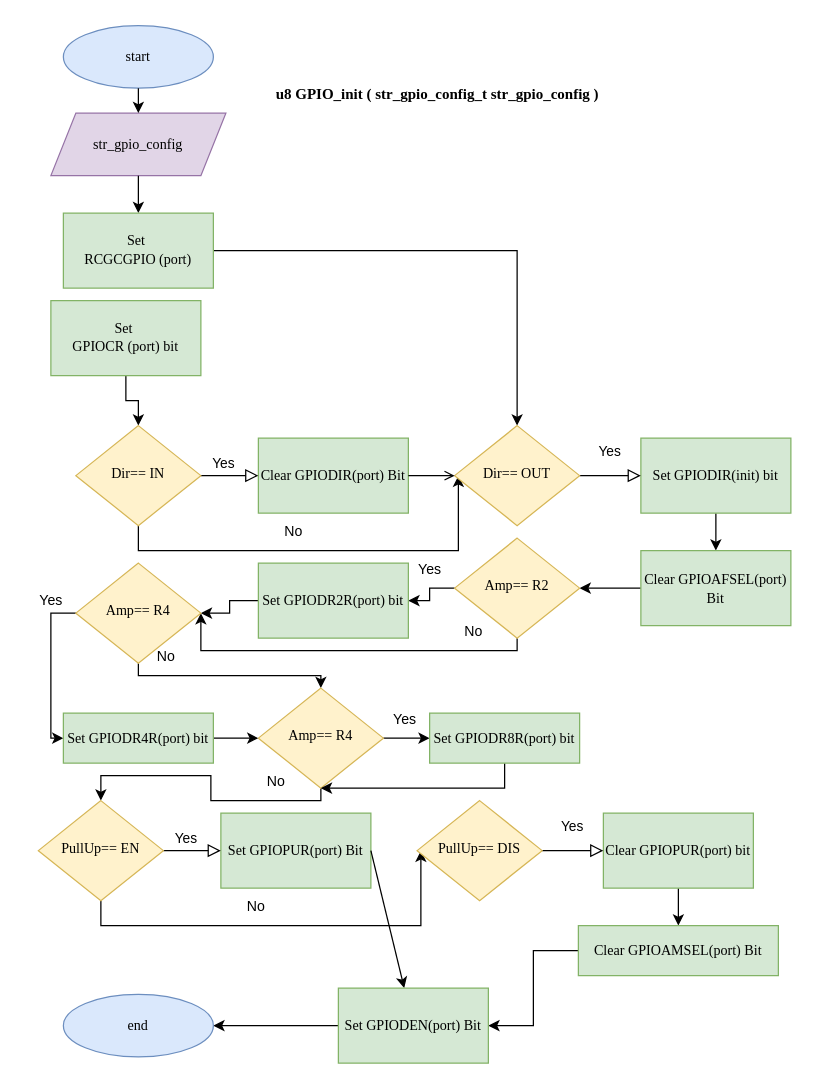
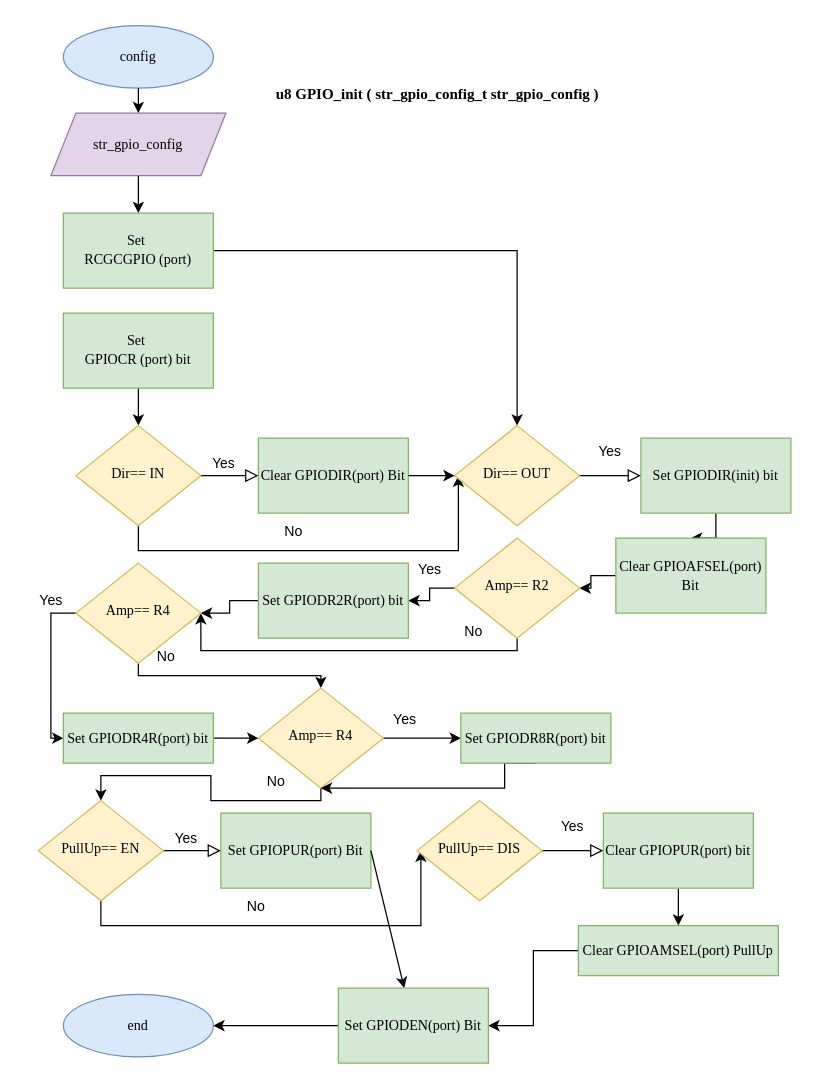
  <mxCell id="0" />
  <mxCell id="1" parent="0" />
  <mxCell id="2" value="&lt;font face=&quot;calibri&quot; style=&quot;font-size: 11.29px;&quot;&gt;str_gpio_config&lt;/font&gt;" style="shape=parallelogram;perimeter=parallelogramPerimeter;whiteSpace=wrap;html=1;fixedSize=1;fillColor=#e1d5e7;strokeColor=#9673a6;" vertex="1" parent="1"><mxGeometry x="40" y="90" width="140" height="50" as="geometry" /></mxCell>
- <mxCell id="3" value="&lt;font style=&quot;font-size: 11.29px;&quot; face=&quot;calibri&quot;&gt;start&lt;/font&gt;" style="ellipse;whiteSpace=wrap;html=1;fillColor=#dae8fc;strokeColor=#6c8ebf;" vertex="1" parent="1"><mxGeometry x="50" y="20" width="120" height="50" as="geometry" /></mxCell>
+ <mxCell id="3" value="&lt;font style=&quot;font-size: 11.29px;&quot; face=&quot;calibri&quot;&gt;config&lt;/font&gt;" style="ellipse;whiteSpace=wrap;html=1;fillColor=#dae8fc;strokeColor=#6c8ebf;" vertex="1" parent="1"><mxGeometry x="50" y="20" width="120" height="50" as="geometry" /></mxCell>
  <mxCell id="4" value="" style="endArrow=classic;html=1;rounded=0;exitX=0.5;exitY=1;exitDx=0;exitDy=0;entryX=0.5;entryY=0;entryDx=0;entryDy=0;" edge="1" parent="1" source="2" target="8"><mxGeometry width="50" height="50" relative="1" as="geometry"><mxPoint x="-300" y="390" as="sourcePoint" /><mxPoint x="110" y="230" as="targetPoint" /></mxGeometry></mxCell>
  <mxCell id="5" value="" style="endArrow=classic;html=1;rounded=0;exitX=0.5;exitY=1;exitDx=0;exitDy=0;entryX=0.5;entryY=0;entryDx=0;entryDy=0;" edge="1" parent="1" source="3" target="2"><mxGeometry width="50" height="50" relative="1" as="geometry"><mxPoint x="280" y="270" as="sourcePoint" /><mxPoint x="330" y="220" as="targetPoint" /></mxGeometry></mxCell>
  <mxCell id="6" value="&lt;font face=&quot;calibri&quot;&gt;&lt;b&gt;u8 GPIO_init ( str_gpio_config_t str_gpio_config )&lt;/b&gt;&lt;/font&gt;" style="text;html=1;align=center;verticalAlign=middle;resizable=0;points=[];autosize=1;strokeColor=none;fillColor=none;" vertex="1" parent="1"><mxGeometry x="214" y="60" width="270" height="30" as="geometry" /></mxCell>
  <mxCell id="7" value="" style="edgeStyle=orthogonalEdgeStyle;rounded=0;orthogonalLoop=1;jettySize=auto;html=1;" edge="1" parent="1" source="8" target="18"><mxGeometry relative="1" as="geometry" /></mxCell>
  <mxCell id="8" value="&lt;div style=&quot;font-size: 11.29px;&quot;&gt;&lt;font style=&quot;font-size: 11.29px;&quot; face=&quot;calibri&quot;&gt;Set&amp;nbsp;&lt;/font&gt;&lt;/div&gt;&lt;font style=&quot;font-size: 11.29px;&quot; face=&quot;calibri&quot;&gt;&lt;font style=&quot;font-size: 11.29px;&quot;&gt;RCGCGPIO (port)&lt;/font&gt;&lt;br&gt;&lt;/font&gt;" style="rounded=0;whiteSpace=wrap;html=1;fillColor=#d5e8d4;strokeColor=#82b366;" vertex="1" parent="1"><mxGeometry x="50" y="170" width="120" height="60" as="geometry" /></mxCell>
  <mxCell id="9" value="" style="edgeStyle=orthogonalEdgeStyle;rounded=0;orthogonalLoop=1;jettySize=auto;html=1;" edge="1" parent="1" source="10" target="14"><mxGeometry relative="1" as="geometry" /></mxCell>
- <mxCell id="10" value="&lt;div style=&quot;font-size: 11.29px;&quot;&gt;&lt;font style=&quot;font-size: 11.29px;&quot; face=&quot;calibri&quot;&gt;Set&amp;nbsp;&lt;/font&gt;&lt;/div&gt;&lt;font style=&quot;font-size: 11.29px;&quot; face=&quot;calibri&quot;&gt;&lt;font style=&quot;font-size: 11.29px;&quot;&gt;GPIOCR (port) bit&lt;/font&gt;&lt;br&gt;&lt;/font&gt;" style="rounded=0;whiteSpace=wrap;html=1;fillColor=#d5e8d4;strokeColor=#82b366;" vertex="1" parent="1"><mxGeometry x="40" y="240" width="120" height="60" as="geometry" /></mxCell>
+ <mxCell id="10" value="&lt;div style=&quot;font-size: 11.29px;&quot;&gt;&lt;font style=&quot;font-size: 11.29px;&quot; face=&quot;calibri&quot;&gt;Set&amp;nbsp;&lt;/font&gt;&lt;/div&gt;&lt;font style=&quot;font-size: 11.29px;&quot; face=&quot;calibri&quot;&gt;&lt;font style=&quot;font-size: 11.29px;&quot;&gt;GPIOCR (port) bit&lt;/font&gt;&lt;br&gt;&lt;/font&gt;" style="rounded=0;whiteSpace=wrap;html=1;fillColor=#d5e8d4;strokeColor=#82b366;" vertex="1" parent="1"><mxGeometry x="50" y="250" width="120" height="60" as="geometry" /></mxCell>
  <mxCell id="11" value="&lt;div style=&quot;&quot;&gt;&lt;font style=&quot;font-size: 11.29px;&quot; face=&quot;calibri&quot;&gt;Clear GPIODIR(port) Bit&lt;/font&gt;&lt;/div&gt;" style="rounded=0;whiteSpace=wrap;html=1;fillColor=#d5e8d4;strokeColor=#82b366;" vertex="1" parent="1"><mxGeometry x="206" y="350" width="120" height="60" as="geometry" /></mxCell>
  <mxCell id="12" value="" style="endArrow=classic;html=1;rounded=0;exitX=0.5;exitY=1;exitDx=0;exitDy=0;" edge="1" parent="1" source="14"><mxGeometry width="50" height="50" relative="1" as="geometry"><mxPoint x="106" y="430" as="sourcePoint" /><mxPoint x="366" y="380" as="targetPoint" /><Array as="points"><mxPoint x="110" y="440" /><mxPoint x="186" y="440" /><mxPoint x="290" y="440" /><mxPoint x="366" y="440" /></Array></mxGeometry></mxCell>
  <mxCell id="13" value="Yes" style="rounded=0;html=1;jettySize=auto;orthogonalLoop=1;fontSize=11;endArrow=block;endFill=0;endSize=8;strokeWidth=1;shadow=0;labelBackgroundColor=none;edgeStyle=orthogonalEdgeStyle;exitX=1;exitY=0.5;exitDx=0;exitDy=0;" edge="1" parent="1" source="14"><mxGeometry x="-0.217" y="10" relative="1" as="geometry"><mxPoint as="offset" /><mxPoint x="206" y="380" as="targetPoint" /></mxGeometry></mxCell>
  <mxCell id="14" value="&lt;font face=&quot;calibri&quot; style=&quot;font-size: 11.29px;&quot;&gt;Dir== IN&lt;/font&gt;" style="rhombus;whiteSpace=wrap;html=1;shadow=0;fontFamily=Helvetica;fontSize=12;align=center;strokeWidth=1;spacing=6;spacingTop=-4;fillColor=#fff2cc;strokeColor=#d6b656;" vertex="1" parent="1"><mxGeometry x="60" y="340" width="100" height="80" as="geometry" /></mxCell>
  <mxCell id="15" value="" style="edgeStyle=orthogonalEdgeStyle;rounded=0;orthogonalLoop=1;jettySize=auto;html=1;" edge="1" parent="1" source="16" target="22"><mxGeometry relative="1" as="geometry" /></mxCell>
  <mxCell id="16" value="&lt;div style=&quot;&quot;&gt;&lt;font style=&quot;font-size: 11.29px;&quot; face=&quot;calibri&quot;&gt;Set GPIODIR(init) bit&lt;/font&gt;&lt;br&gt;&lt;/div&gt;" style="rounded=0;whiteSpace=wrap;html=1;fillColor=#d5e8d4;strokeColor=#82b366;" vertex="1" parent="1"><mxGeometry x="512" y="350" width="120" height="60" as="geometry" /></mxCell>
  <mxCell id="17" value="Yes" style="rounded=0;html=1;jettySize=auto;orthogonalLoop=1;fontSize=11;endArrow=block;endFill=0;endSize=8;strokeWidth=1;shadow=0;labelBackgroundColor=none;edgeStyle=orthogonalEdgeStyle;exitX=1;exitY=0.5;exitDx=0;exitDy=0;" edge="1" parent="1" source="18"><mxGeometry y="20" relative="1" as="geometry"><mxPoint as="offset" /><mxPoint x="512" y="380" as="targetPoint" /></mxGeometry></mxCell>
  <mxCell id="18" value="&lt;font face=&quot;calibri&quot; style=&quot;font-size: 11.29px;&quot;&gt;Dir== OUT&lt;/font&gt;" style="rhombus;whiteSpace=wrap;html=1;shadow=0;fontFamily=Helvetica;fontSize=12;align=center;strokeWidth=1;spacing=6;spacingTop=-4;fillColor=#fff2cc;strokeColor=#d6b656;" vertex="1" parent="1"><mxGeometry x="363" y="340" width="100" height="80" as="geometry" /></mxCell>
- <mxCell id="19" value="" style="endArrow=open;html=1;rounded=0;entryX=0;entryY=0.5;entryDx=0;entryDy=0;exitX=1;exitY=0.5;exitDx=0;exitDy=0;" edge="1" parent="1" source="11" target="18"><mxGeometry width="50" height="50" relative="1" as="geometry"><mxPoint x="266" y="420" as="sourcePoint" /><mxPoint x="316" y="370" as="targetPoint" /></mxGeometry></mxCell>
+ <mxCell id="19" value="" style="endArrow=classic;html=1;rounded=0;entryX=0;entryY=0.5;entryDx=0;entryDy=0;exitX=1;exitY=0.5;exitDx=0;exitDy=0;" edge="1" parent="1" source="11" target="18"><mxGeometry width="50" height="50" relative="1" as="geometry"><mxPoint x="266" y="420" as="sourcePoint" /><mxPoint x="316" y="370" as="targetPoint" /></mxGeometry></mxCell>
  <mxCell id="20" value="&lt;font style=&quot;font-size: 11.29px;&quot;&gt;No&lt;/font&gt;" style="text;html=1;align=center;verticalAlign=middle;resizable=0;points=[];autosize=1;strokeColor=none;fillColor=none;" vertex="1" parent="1"><mxGeometry x="214" y="410" width="40" height="30" as="geometry" /></mxCell>
  <mxCell id="21" value="" style="edgeStyle=orthogonalEdgeStyle;rounded=0;orthogonalLoop=1;jettySize=auto;html=1;" edge="1" parent="1" source="22" target="25"><mxGeometry relative="1" as="geometry" /></mxCell>
- <mxCell id="22" value="&lt;div style=&quot;&quot;&gt;&lt;font style=&quot;font-size: 11.29px;&quot; face=&quot;calibri&quot;&gt;Clear GPIOAFSEL(port) Bit&lt;/font&gt;&lt;/div&gt;" style="rounded=0;whiteSpace=wrap;html=1;fillColor=#d5e8d4;strokeColor=#82b366;" vertex="1" parent="1"><mxGeometry x="512" y="440" width="120" height="60" as="geometry" /></mxCell>
+ <mxCell id="22" value="&lt;div style=&quot;&quot;&gt;&lt;font style=&quot;font-size: 11.29px;&quot; face=&quot;calibri&quot;&gt;Clear GPIOAFSEL(port) Bit&lt;/font&gt;&lt;/div&gt;" style="rounded=0;whiteSpace=wrap;html=1;fillColor=#d5e8d4;strokeColor=#82b366;" vertex="1" parent="1"><mxGeometry x="492" y="430" width="120" height="60" as="geometry" /></mxCell>
  <mxCell id="23" style="edgeStyle=orthogonalEdgeStyle;rounded=0;orthogonalLoop=1;jettySize=auto;html=1;entryX=1;entryY=0.5;entryDx=0;entryDy=0;" edge="1" parent="1" source="25" target="27"><mxGeometry relative="1" as="geometry" /></mxCell>
  <mxCell id="24" style="edgeStyle=orthogonalEdgeStyle;rounded=0;orthogonalLoop=1;jettySize=auto;html=1;exitX=0.5;exitY=1;exitDx=0;exitDy=0;entryX=1;entryY=0.5;entryDx=0;entryDy=0;" edge="1" parent="1" source="25" target="31"><mxGeometry relative="1" as="geometry"><mxPoint x="160" y="550" as="targetPoint" /><Array as="points"><mxPoint x="413" y="520" /><mxPoint x="160" y="520" /></Array></mxGeometry></mxCell>
  <mxCell id="25" value="&lt;font face=&quot;calibri&quot; style=&quot;font-size: 11.29px;&quot;&gt;Amp== R2&lt;/font&gt;" style="rhombus;whiteSpace=wrap;html=1;shadow=0;fontFamily=Helvetica;fontSize=12;align=center;strokeWidth=1;spacing=6;spacingTop=-4;fillColor=#fff2cc;strokeColor=#d6b656;" vertex="1" parent="1"><mxGeometry x="363" y="430" width="100" height="80" as="geometry" /></mxCell>
  <mxCell id="26" style="edgeStyle=orthogonalEdgeStyle;rounded=0;orthogonalLoop=1;jettySize=auto;html=1;entryX=1;entryY=0.5;entryDx=0;entryDy=0;" edge="1" parent="1" source="27" target="31"><mxGeometry relative="1" as="geometry" /></mxCell>
  <mxCell id="27" value="&lt;div style=&quot;&quot;&gt;&lt;font style=&quot;font-size: 11.29px;&quot; face=&quot;calibri&quot;&gt;Set GPIODR2R(port) bit&lt;/font&gt;&lt;br&gt;&lt;/div&gt;" style="rounded=0;whiteSpace=wrap;html=1;fillColor=#d5e8d4;strokeColor=#82b366;" vertex="1" parent="1"><mxGeometry x="206" y="450" width="120" height="60" as="geometry" /></mxCell>
  <mxCell id="28" value="&lt;font style=&quot;font-size: 11.29px;&quot;&gt;Yes&lt;/font&gt;" style="text;html=1;align=center;verticalAlign=middle;resizable=0;points=[];autosize=1;strokeColor=none;fillColor=none;" vertex="1" parent="1"><mxGeometry x="323" y="440" width="40" height="30" as="geometry" /></mxCell>
  <mxCell id="29" style="edgeStyle=orthogonalEdgeStyle;rounded=0;orthogonalLoop=1;jettySize=auto;html=1;exitX=0;exitY=0.5;exitDx=0;exitDy=0;entryX=0;entryY=0.5;entryDx=0;entryDy=0;" edge="1" parent="1" source="31" target="34"><mxGeometry relative="1" as="geometry" /></mxCell>
  <mxCell id="30" style="edgeStyle=orthogonalEdgeStyle;rounded=0;orthogonalLoop=1;jettySize=auto;html=1;" edge="1" parent="1" source="31" target="37"><mxGeometry relative="1" as="geometry"><Array as="points"><mxPoint x="110" y="540" /><mxPoint x="256" y="540" /></Array></mxGeometry></mxCell>
  <mxCell id="31" value="&lt;font face=&quot;calibri&quot; style=&quot;font-size: 11.29px;&quot;&gt;Amp== R4&lt;/font&gt;" style="rhombus;whiteSpace=wrap;html=1;shadow=0;fontFamily=Helvetica;fontSize=12;align=center;strokeWidth=1;spacing=6;spacingTop=-4;fillColor=#fff2cc;strokeColor=#d6b656;" vertex="1" parent="1"><mxGeometry x="60" y="450" width="100" height="80" as="geometry" /></mxCell>
  <mxCell id="32" value="&lt;font style=&quot;font-size: 11.29px;&quot;&gt;No&lt;/font&gt;" style="text;html=1;align=center;verticalAlign=middle;resizable=0;points=[];autosize=1;strokeColor=none;fillColor=none;" vertex="1" parent="1"><mxGeometry x="358" y="490" width="40" height="30" as="geometry" /></mxCell>
  <mxCell id="33" value="" style="edgeStyle=orthogonalEdgeStyle;rounded=0;orthogonalLoop=1;jettySize=auto;html=1;" edge="1" parent="1" source="34" target="37"><mxGeometry relative="1" as="geometry" /></mxCell>
  <mxCell id="34" value="&lt;div style=&quot;&quot;&gt;&lt;font style=&quot;font-size: 11.29px;&quot; face=&quot;calibri&quot;&gt;Set GPIODR4R(port) bit&lt;/font&gt;&lt;br&gt;&lt;/div&gt;" style="rounded=0;whiteSpace=wrap;html=1;fillColor=#d5e8d4;strokeColor=#82b366;" vertex="1" parent="1"><mxGeometry x="50" y="570" width="120" height="40" as="geometry" /></mxCell>
  <mxCell id="35" value="" style="edgeStyle=orthogonalEdgeStyle;rounded=0;orthogonalLoop=1;jettySize=auto;html=1;" edge="1" parent="1" source="37" target="41"><mxGeometry relative="1" as="geometry" /></mxCell>
  <mxCell id="36" style="edgeStyle=orthogonalEdgeStyle;rounded=0;orthogonalLoop=1;jettySize=auto;html=1;exitX=0.5;exitY=1;exitDx=0;exitDy=0;entryX=0.5;entryY=0;entryDx=0;entryDy=0;" edge="1" parent="1" source="37" target="46"><mxGeometry relative="1" as="geometry"><Array as="points"><mxPoint x="256" y="640" /><mxPoint x="168" y="640" /><mxPoint x="168" y="620" /><mxPoint x="80" y="620" /></Array></mxGeometry></mxCell>
  <mxCell id="37" value="&lt;font face=&quot;calibri&quot; style=&quot;font-size: 11.29px;&quot;&gt;Amp== R4&lt;/font&gt;" style="rhombus;whiteSpace=wrap;html=1;shadow=0;fontFamily=Helvetica;fontSize=12;align=center;strokeWidth=1;spacing=6;spacingTop=-4;fillColor=#fff2cc;strokeColor=#d6b656;" vertex="1" parent="1"><mxGeometry x="206" y="550" width="100" height="80" as="geometry" /></mxCell>
  <mxCell id="38" value="&lt;font style=&quot;font-size: 11.29px;&quot;&gt;No&lt;/font&gt;" style="text;html=1;align=center;verticalAlign=middle;resizable=0;points=[];autosize=1;strokeColor=none;fillColor=none;" vertex="1" parent="1"><mxGeometry x="112" y="510" width="40" height="30" as="geometry" /></mxCell>
  <mxCell id="39" value="&lt;font style=&quot;font-size: 11.29px;&quot;&gt;Yes&lt;/font&gt;" style="text;html=1;align=center;verticalAlign=middle;resizable=0;points=[];autosize=1;strokeColor=none;fillColor=none;" vertex="1" parent="1"><mxGeometry x="20" y="465" width="40" height="30" as="geometry" /></mxCell>
  <mxCell id="40" style="edgeStyle=orthogonalEdgeStyle;rounded=0;orthogonalLoop=1;jettySize=auto;html=1;exitX=0.5;exitY=1;exitDx=0;exitDy=0;entryX=0.5;entryY=1;entryDx=0;entryDy=0;" edge="1" parent="1" source="41" target="37"><mxGeometry relative="1" as="geometry"><mxPoint x="260" y="640" as="targetPoint" /><Array as="points"><mxPoint x="403" y="630" /></Array></mxGeometry></mxCell>
- <mxCell id="41" value="&lt;div style=&quot;&quot;&gt;&lt;font style=&quot;font-size: 11.29px;&quot; face=&quot;calibri&quot;&gt;Set GPIODR8R(port) bit&lt;/font&gt;&lt;br&gt;&lt;/div&gt;" style="rounded=0;whiteSpace=wrap;html=1;fillColor=#d5e8d4;strokeColor=#82b366;" vertex="1" parent="1"><mxGeometry x="343" y="570" width="120" height="40" as="geometry" /></mxCell>
+ <mxCell id="41" value="&lt;div style=&quot;&quot;&gt;&lt;font style=&quot;font-size: 11.29px;&quot; face=&quot;calibri&quot;&gt;Set GPIODR8R(port) bit&lt;/font&gt;&lt;br&gt;&lt;/div&gt;" style="rounded=0;whiteSpace=wrap;html=1;fillColor=#d5e8d4;strokeColor=#82b366;" vertex="1" parent="1"><mxGeometry x="368" y="570" width="120" height="40" as="geometry" /></mxCell>
  <mxCell id="42" value="&lt;font style=&quot;font-size: 11.29px;&quot;&gt;Yes&lt;/font&gt;" style="text;html=1;align=center;verticalAlign=middle;resizable=0;points=[];autosize=1;strokeColor=none;fillColor=none;" vertex="1" parent="1"><mxGeometry x="303" y="560" width="40" height="30" as="geometry" /></mxCell>
  <mxCell id="43" value="&lt;div style=&quot;&quot;&gt;&lt;font style=&quot;font-size: 11.29px;&quot; face=&quot;calibri&quot;&gt;Set GPIOPUR(port) Bit&lt;/font&gt;&lt;/div&gt;" style="rounded=0;whiteSpace=wrap;html=1;fillColor=#d5e8d4;strokeColor=#82b366;" vertex="1" parent="1"><mxGeometry x="176" y="650" width="120" height="60" as="geometry" /></mxCell>
  <mxCell id="44" value="" style="endArrow=classic;html=1;rounded=0;exitX=0.5;exitY=1;exitDx=0;exitDy=0;" edge="1" parent="1" source="46"><mxGeometry width="50" height="50" relative="1" as="geometry"><mxPoint x="76" y="730" as="sourcePoint" /><mxPoint x="336" y="680" as="targetPoint" /><Array as="points"><mxPoint x="80" y="740" /><mxPoint x="156" y="740" /><mxPoint x="260" y="740" /><mxPoint x="336" y="740" /></Array></mxGeometry></mxCell>
  <mxCell id="45" value="Yes" style="rounded=0;html=1;jettySize=auto;orthogonalLoop=1;fontSize=11;endArrow=block;endFill=0;endSize=8;strokeWidth=1;shadow=0;labelBackgroundColor=none;edgeStyle=orthogonalEdgeStyle;exitX=1;exitY=0.5;exitDx=0;exitDy=0;" edge="1" parent="1" source="46"><mxGeometry x="-0.217" y="10" relative="1" as="geometry"><mxPoint as="offset" /><mxPoint x="176" y="680" as="targetPoint" /></mxGeometry></mxCell>
  <mxCell id="46" value="&lt;font face=&quot;calibri&quot; style=&quot;font-size: 11.29px;&quot;&gt;PullUp== EN&lt;/font&gt;" style="rhombus;whiteSpace=wrap;html=1;shadow=0;fontFamily=Helvetica;fontSize=12;align=center;strokeWidth=1;spacing=6;spacingTop=-4;fillColor=#fff2cc;strokeColor=#d6b656;" vertex="1" parent="1"><mxGeometry x="30" y="640" width="100" height="80" as="geometry" /></mxCell>
  <mxCell id="47" value="" style="edgeStyle=orthogonalEdgeStyle;rounded=0;orthogonalLoop=1;jettySize=auto;html=1;entryX=0.5;entryY=0;entryDx=0;entryDy=0;" edge="1" parent="1" source="48" target="55"><mxGeometry relative="1" as="geometry"><mxPoint x="542" y="740" as="targetPoint" /></mxGeometry></mxCell>
  <mxCell id="48" value="&lt;div style=&quot;&quot;&gt;&lt;font style=&quot;font-size: 11.29px;&quot; face=&quot;calibri&quot;&gt;Clear GPIOPUR(port) bit&lt;/font&gt;&lt;br&gt;&lt;/div&gt;" style="rounded=0;whiteSpace=wrap;html=1;fillColor=#d5e8d4;strokeColor=#82b366;" vertex="1" parent="1"><mxGeometry x="482" y="650" width="120" height="60" as="geometry" /></mxCell>
  <mxCell id="49" value="Yes" style="rounded=0;html=1;jettySize=auto;orthogonalLoop=1;fontSize=11;endArrow=block;endFill=0;endSize=8;strokeWidth=1;shadow=0;labelBackgroundColor=none;edgeStyle=orthogonalEdgeStyle;exitX=1;exitY=0.5;exitDx=0;exitDy=0;" edge="1" parent="1" source="50"><mxGeometry y="20" relative="1" as="geometry"><mxPoint as="offset" /><mxPoint x="482" y="680" as="targetPoint" /></mxGeometry></mxCell>
  <mxCell id="50" value="&lt;font face=&quot;calibri&quot; style=&quot;font-size: 11.29px;&quot;&gt;PullUp== DIS&lt;/font&gt;" style="rhombus;whiteSpace=wrap;html=1;shadow=0;fontFamily=Helvetica;fontSize=12;align=center;strokeWidth=1;spacing=6;spacingTop=-4;fillColor=#fff2cc;strokeColor=#d6b656;" vertex="1" parent="1"><mxGeometry x="333" y="640" width="100" height="80" as="geometry" /></mxCell>
  <mxCell id="51" value="" style="endArrow=classic;html=1;rounded=0;exitX=1;exitY=0.5;exitDx=0;exitDy=0;" edge="1" parent="1" source="43" target="57"><mxGeometry width="50" height="50" relative="1" as="geometry"><mxPoint x="236" y="720" as="sourcePoint" /><mxPoint x="286" y="670" as="targetPoint" /></mxGeometry></mxCell>
  <mxCell id="52" value="&lt;font style=&quot;font-size: 11.29px;&quot;&gt;No&lt;/font&gt;" style="text;html=1;align=center;verticalAlign=middle;resizable=0;points=[];autosize=1;strokeColor=none;fillColor=none;" vertex="1" parent="1"><mxGeometry x="184" y="710" width="40" height="30" as="geometry" /></mxCell>
  <mxCell id="53" value="&lt;font style=&quot;font-size: 11.29px;&quot;&gt;No&lt;/font&gt;" style="text;html=1;align=center;verticalAlign=middle;resizable=0;points=[];autosize=1;strokeColor=none;fillColor=none;" vertex="1" parent="1"><mxGeometry x="200" y="610" width="40" height="30" as="geometry" /></mxCell>
  <mxCell id="54" style="edgeStyle=orthogonalEdgeStyle;rounded=0;orthogonalLoop=1;jettySize=auto;html=1;entryX=1;entryY=0.5;entryDx=0;entryDy=0;" edge="1" parent="1" source="55" target="57"><mxGeometry relative="1" as="geometry" /></mxCell>
- <mxCell id="55" value="&lt;div style=&quot;&quot;&gt;&lt;font style=&quot;font-size: 11.29px;&quot; face=&quot;calibri&quot;&gt;Clear GPIOAMSEL(port) Bit&lt;/font&gt;&lt;/div&gt;" style="rounded=0;whiteSpace=wrap;html=1;fillColor=#d5e8d4;strokeColor=#82b366;" vertex="1" parent="1"><mxGeometry x="462" y="740" width="160" height="40" as="geometry" /></mxCell>
+ <mxCell id="55" value="&lt;div style=&quot;&quot;&gt;&lt;font style=&quot;font-size: 11.29px;&quot; face=&quot;calibri&quot;&gt;Clear GPIOAMSEL(port) PullUp&lt;/font&gt;&lt;/div&gt;" style="rounded=0;whiteSpace=wrap;html=1;fillColor=#d5e8d4;strokeColor=#82b366;" vertex="1" parent="1"><mxGeometry x="462" y="740" width="160" height="40" as="geometry" /></mxCell>
  <mxCell id="56" value="" style="edgeStyle=orthogonalEdgeStyle;rounded=0;orthogonalLoop=1;jettySize=auto;html=1;" edge="1" parent="1" source="57" target="58"><mxGeometry relative="1" as="geometry" /></mxCell>
  <mxCell id="57" value="&lt;div style=&quot;&quot;&gt;&lt;font style=&quot;font-size: 11.29px;&quot; face=&quot;calibri&quot;&gt;Set GPIODEN(port) Bit&lt;/font&gt;&lt;/div&gt;" style="rounded=0;whiteSpace=wrap;html=1;fillColor=#d5e8d4;strokeColor=#82b366;" vertex="1" parent="1"><mxGeometry x="270" y="790" width="120" height="60" as="geometry" /></mxCell>
  <mxCell id="58" value="&lt;font style=&quot;font-size: 11.29px;&quot; face=&quot;calibri&quot;&gt;end&lt;/font&gt;" style="ellipse;whiteSpace=wrap;html=1;fillColor=#dae8fc;strokeColor=#6c8ebf;" vertex="1" parent="1"><mxGeometry x="50" y="795" width="120" height="50" as="geometry" /></mxCell>
